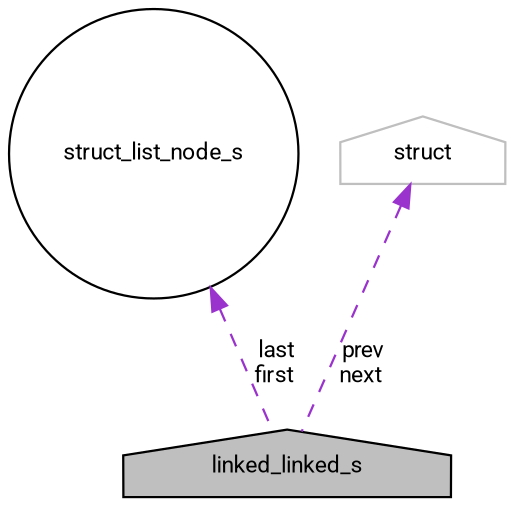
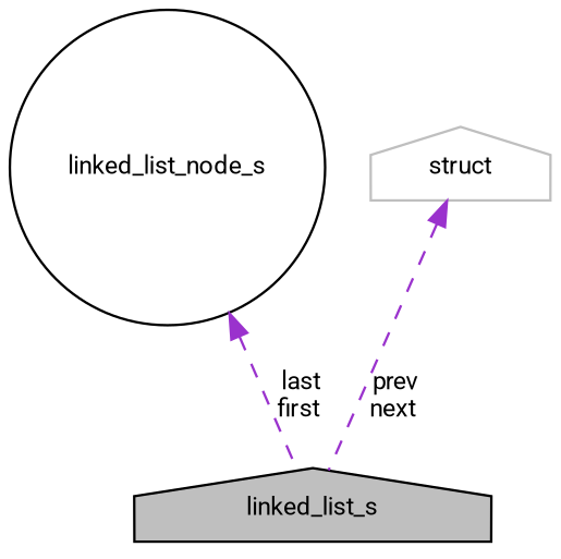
  digraph {
    fontname=Roboto
    node [color=black fillcolor=white fontname=Roboto fontsize=10 shape=house style=filled]
    edge [color=darkorchid3 dir=back fontname=Roboto fontsize=10 labelfontname=Helvetica labelfontsize=10 style=dashed]
-   n1 [fillcolor=grey75 fontcolor=black height=0.2 label=linked_linked_s width=0.4]
-   n2 [height=0.2 label=struct_list_node_s shape=circle width=0.4]
+   n1 [fillcolor=grey75 fontcolor=black height=0.2 label=linked_list_s width=0.4]
+   n2 [height=0.2 label=linked_list_node_s shape=circle width=0.4]
    n3 [color=grey75 height=0.2 label=struct width=0.4]
    n2 -> n1 [label=" last\nfirst"]
    n3 -> n1 [label=" prev\nnext"]
  }
